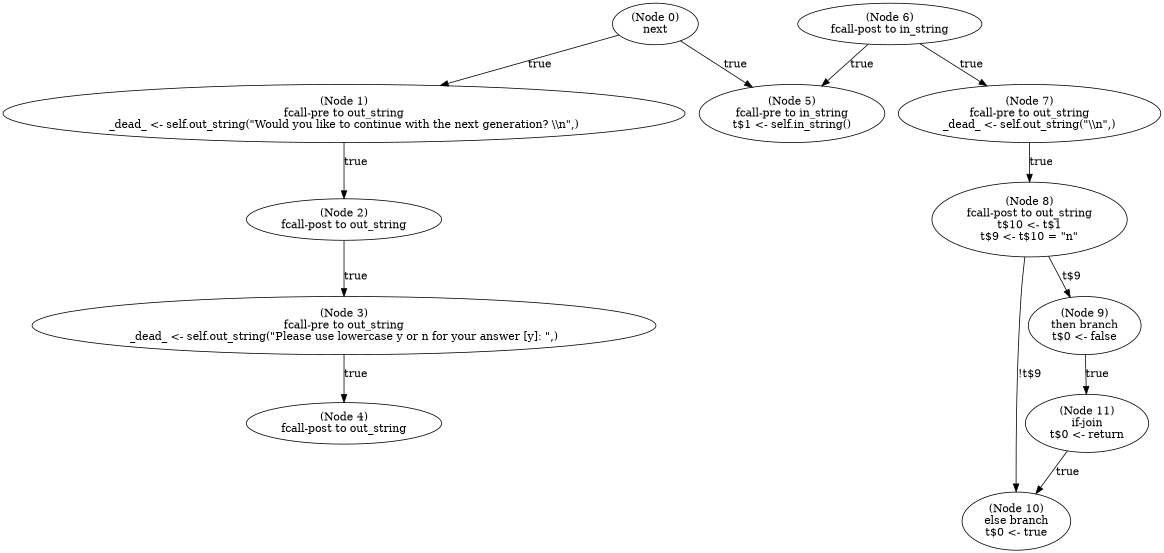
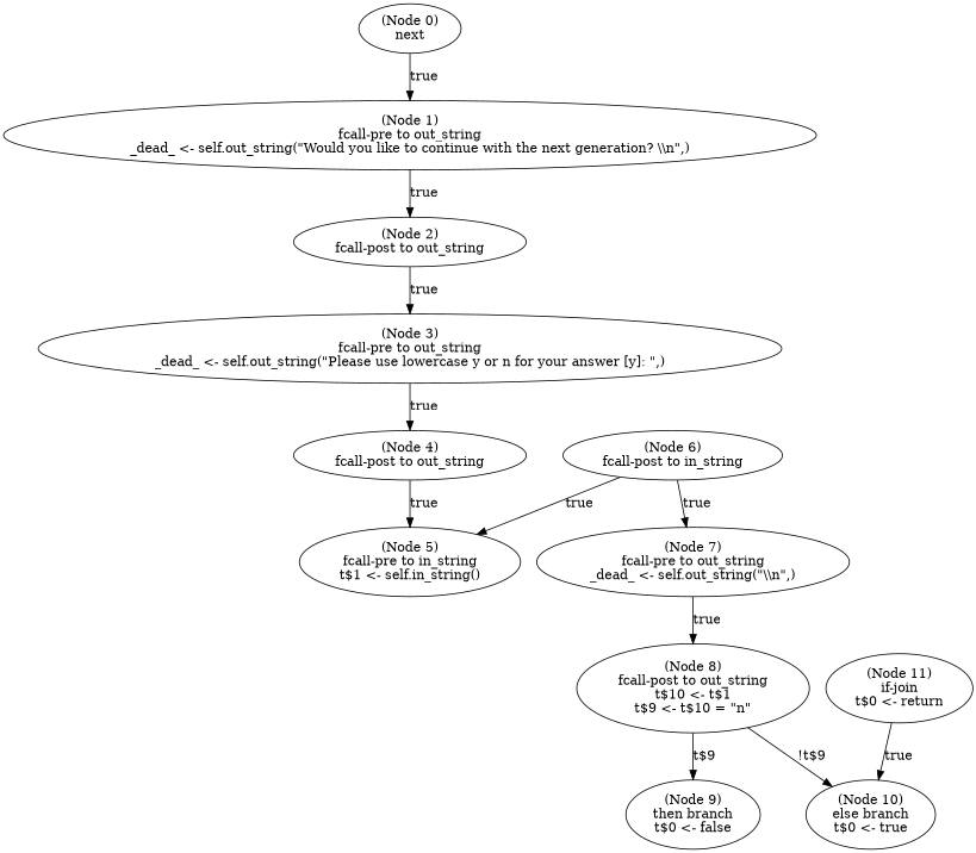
  digraph {
    n1 [label="(Node 0)\nnext\n"]
    n2 [label="(Node 1)\nfcall-pre to out_string\n_dead_ <- self.out_string(\"Would you like to continue with the next generation? \\\\n\",)\n"]
    n3 [label="(Node 2)\nfcall-post to out_string\n"]
    n4 [label="(Node 3)\nfcall-pre to out_string\n_dead_ <- self.out_string(\"Please use lowercase y or n for your answer [y]: \",)\n"]
    n5 [label="(Node 4)\nfcall-post to out_string\n"]
    n6 [label="(Node 5)\nfcall-pre to in_string\nt$1 <- self.in_string()\n"]
    n7 [label="(Node 6)\nfcall-post to in_string\n"]
    n8 [label="(Node 7)\nfcall-pre to out_string\n_dead_ <- self.out_string(\"\\\\n\",)\n"]
    n9 [label="(Node 8)\nfcall-post to out_string\nt$10 <- t$1\nt$9 <- t$10 = \"n\"\n"]
    n10 [label="(Node 10)\nelse branch\nt$0 <- true\n"]
    n11 [label="(Node 9)\nthen branch\nt$0 <- false\n"]
    n12 [label="(Node 11)\nif-join\nt$0 <- return\n"]
    n1 -> n2 [label=true]
    n2 -> n3 [label=true]
    n3 -> n4 [label=true]
    n4 -> n5 [label=true]
-   n1 -> n6 [label=true]
+   n5 -> n6 [label=true]
    n7 -> n6 [label=true]
    n7 -> n8 [label=true]
    n8 -> n9 [label=true]
    n9 -> n10 [label="!t$9"]
    n9 -> n11 [label="t$9"]
-   n11 -> n12 [label=true]
    n12 -> n10 [label=true]
  }
